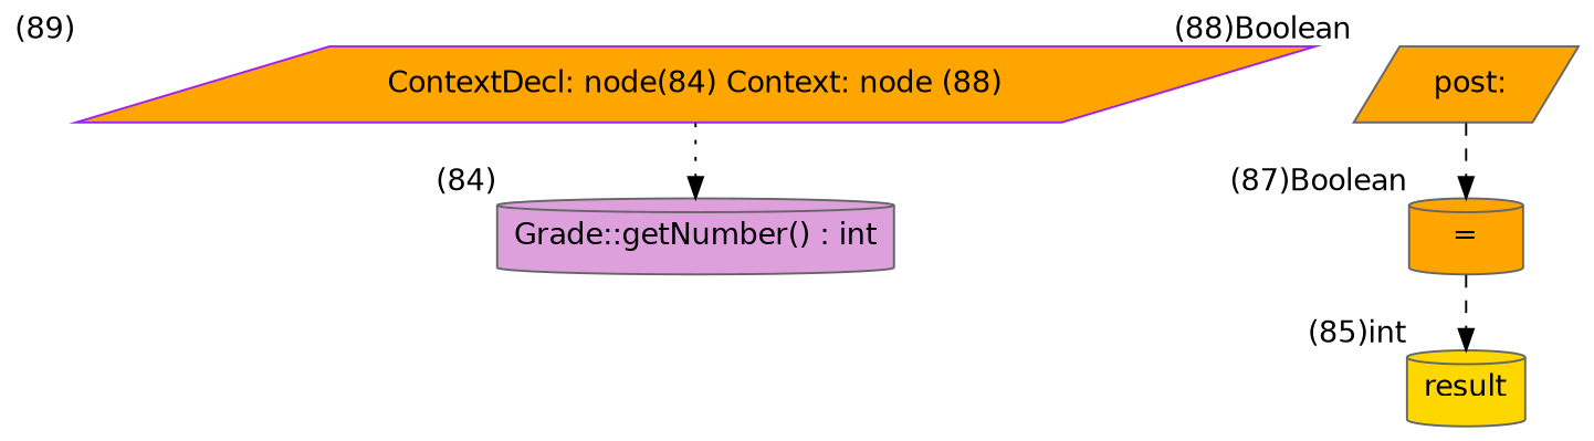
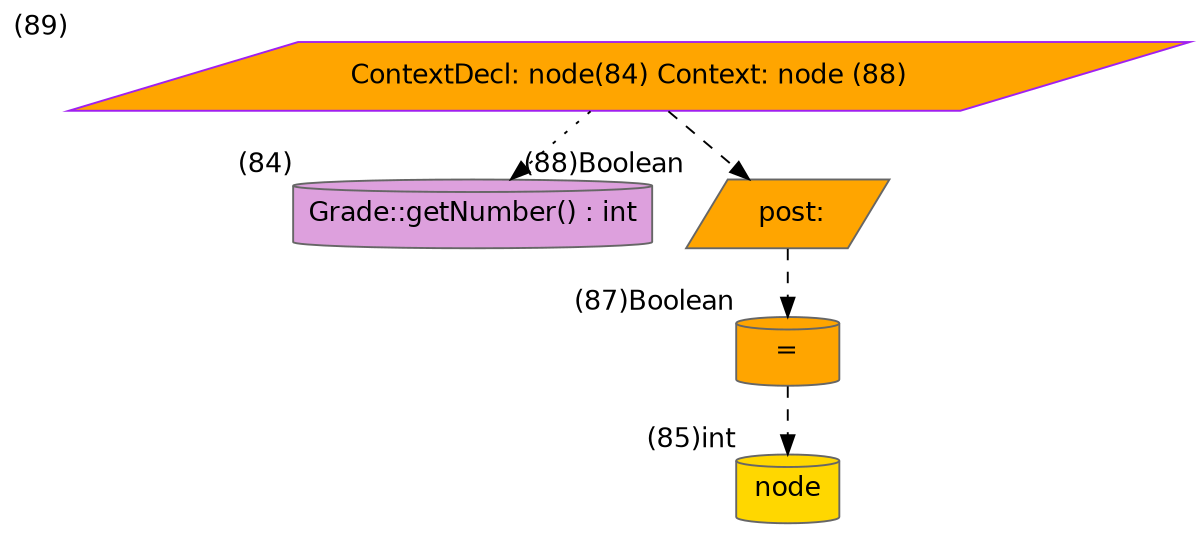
  digraph {
    fontname="DejaVu Sans"
    node [color=gray40 fillcolor=orange fontname="DejaVu Sans" shape=cylinder style=filled]
    edge [fontname="DejaVu Sans" style=dashed]
    n1 [color=purple label="ContextDecl: node(84) Context: node (88)" shape=parallelogram xlabel="(89)"]
    n2 [fillcolor=plum label="Grade::getNumber() : int" xlabel="(84)"]
    n3 [label=" post:" shape=parallelogram xlabel="(88)Boolean"]
    n4 [label="=" xlabel="(87)Boolean"]
-   n5 [fillcolor=gold label=result xlabel="(85)int"]
+   n5 [fillcolor=gold label="node" xlabel="(85)int"]
    n1 -> n2 [style=dotted]
+   n1 -> n3
    n3 -> n4
    n4 -> n5
  }
